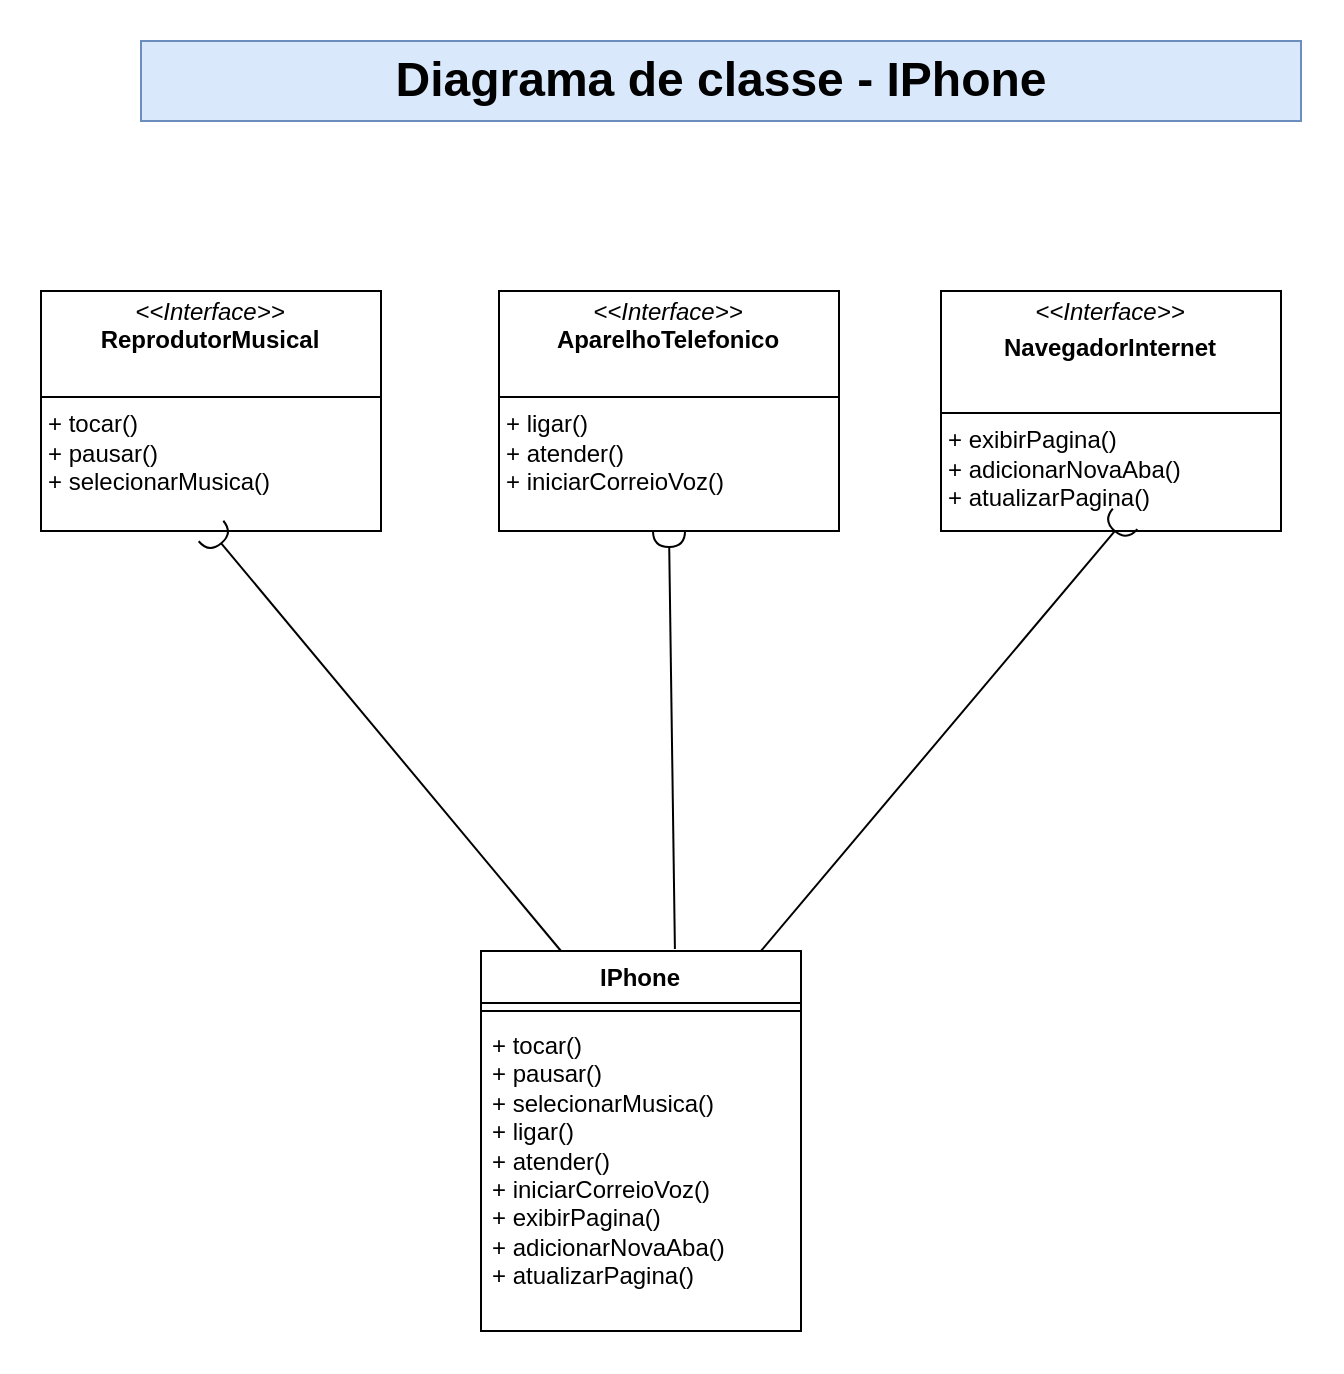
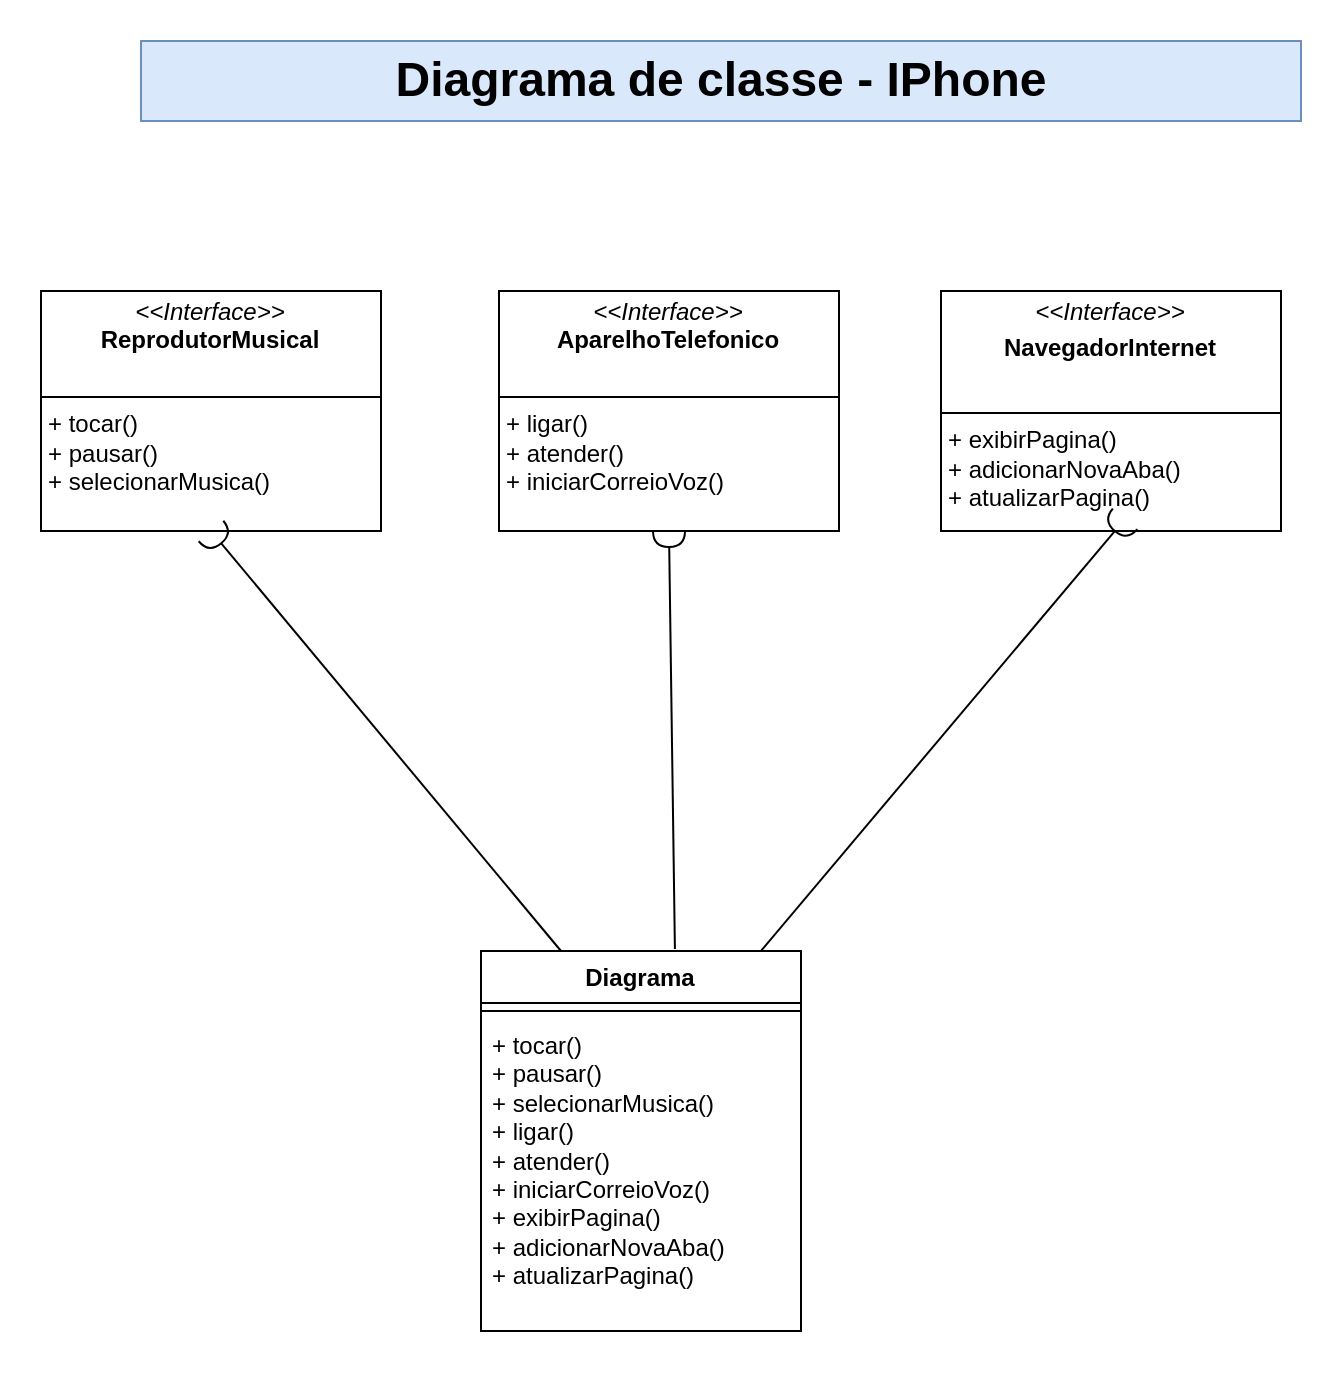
  <mxCell id="0" />
  <mxCell id="1" parent="0" />
- <mxCell id="2" value="IPhone" style="swimlane;fontStyle=1;align=center;verticalAlign=top;childLayout=stackLayout;horizontal=1;startSize=26;horizontalStack=0;resizeParent=1;resizeParentMax=0;resizeLast=0;collapsible=1;marginBottom=0;whiteSpace=wrap;html=1;" vertex="1" parent="1"><mxGeometry x="240" y="475" width="160" height="190" as="geometry"><mxRectangle x="320" y="450" width="80" height="30" as="alternateBounds" /></mxGeometry></mxCell>
+ <mxCell id="2" value="Diagrama" style="swimlane;fontStyle=1;align=center;verticalAlign=top;childLayout=stackLayout;horizontal=1;startSize=26;horizontalStack=0;resizeParent=1;resizeParentMax=0;resizeLast=0;collapsible=1;marginBottom=0;whiteSpace=wrap;html=1;" vertex="1" parent="1"><mxGeometry x="240" y="475" width="160" height="190" as="geometry"><mxRectangle x="320" y="450" width="80" height="30" as="alternateBounds" /></mxGeometry></mxCell>
  <mxCell id="3" value="" style="line;strokeWidth=1;fillColor=none;align=left;verticalAlign=middle;spacingTop=-1;spacingLeft=3;spacingRight=3;rotatable=0;labelPosition=right;points=[];portConstraint=eastwest;strokeColor=inherit;" vertex="1" parent="2"><mxGeometry y="26" width="160" height="8" as="geometry" /></mxCell>
  <mxCell id="4" value="+ tocar()&lt;div&gt;+ pausar()&lt;/div&gt;&lt;div&gt;+ selecionarMusica()&lt;/div&gt;&lt;div&gt;+ ligar()&lt;/div&gt;&lt;div&gt;+ atender()&lt;/div&gt;&lt;div&gt;+ iniciarCorreioVoz()&lt;/div&gt;&lt;div&gt;+ exibirPagina()&lt;/div&gt;&lt;div&gt;+ adicionarNovaAba()&lt;/div&gt;&lt;div&gt;+ atualizarPagina()&lt;/div&gt;&lt;div&gt;&lt;br&gt;&lt;/div&gt;" style="text;strokeColor=none;fillColor=none;align=left;verticalAlign=top;spacingLeft=4;spacingRight=4;overflow=hidden;rotatable=0;points=[[0,0.5],[1,0.5]];portConstraint=eastwest;whiteSpace=wrap;html=1;" vertex="1" parent="2"><mxGeometry y="34" width="160" height="156" as="geometry" /></mxCell>
  <mxCell id="5" value="&lt;p style=&quot;margin:0px;margin-top:4px;text-align:center;&quot;&gt;&lt;i&gt;&amp;lt;&amp;lt;Interface&amp;gt;&amp;gt;&lt;/i&gt;&lt;br&gt;&lt;b&gt;ReprodutorMusical&lt;/b&gt;&lt;/p&gt;&lt;p style=&quot;margin:0px;margin-left:4px;&quot;&gt;&lt;br&gt;&lt;/p&gt;&lt;hr size=&quot;1&quot; style=&quot;border-style:solid;&quot;&gt;&lt;p style=&quot;margin:0px;margin-left:4px;&quot;&gt;+ tocar()&lt;/p&gt;&lt;p style=&quot;margin:0px;margin-left:4px;&quot;&gt;+ pausar()&lt;/p&gt;&lt;p style=&quot;margin:0px;margin-left:4px;&quot;&gt;+ selecionarMusica()&lt;/p&gt;" style="verticalAlign=top;align=left;overflow=fill;html=1;whiteSpace=wrap;" vertex="1" parent="1"><mxGeometry x="20" y="145" width="170" height="120" as="geometry" /></mxCell>
  <mxCell id="6" value="&lt;p style=&quot;margin:0px;margin-top:4px;text-align:center;&quot;&gt;&lt;i&gt;&amp;lt;&amp;lt;Interface&amp;gt;&amp;gt;&lt;/i&gt;&lt;br&gt;&lt;b&gt;AparelhoTelefonico&lt;/b&gt;&lt;/p&gt;&lt;p style=&quot;margin:0px;margin-left:4px;&quot;&gt;&lt;br&gt;&lt;/p&gt;&lt;hr size=&quot;1&quot; style=&quot;border-style:solid;&quot;&gt;&lt;p style=&quot;margin:0px;margin-left:4px;&quot;&gt;+ ligar()&lt;/p&gt;&lt;p style=&quot;margin:0px;margin-left:4px;&quot;&gt;+ atender()&lt;/p&gt;&lt;p style=&quot;margin:0px;margin-left:4px;&quot;&gt;+ iniciarCorreioVoz()&lt;/p&gt;" style="verticalAlign=top;align=left;overflow=fill;html=1;whiteSpace=wrap;" vertex="1" parent="1"><mxGeometry x="249" y="145" width="170" height="120" as="geometry" /></mxCell>
  <mxCell id="7" value="&lt;p style=&quot;margin:0px;margin-top:4px;text-align:center;&quot;&gt;&lt;i&gt;&amp;lt;&amp;lt;Interface&amp;gt;&amp;gt;&lt;/i&gt;&lt;/p&gt;&lt;p style=&quot;margin:0px;margin-top:4px;text-align:center;&quot;&gt;&lt;b&gt;NavegadorInternet&lt;/b&gt;&lt;/p&gt;&lt;p style=&quot;margin:0px;margin-top:4px;text-align:center;&quot;&gt;&lt;b&gt;&lt;br&gt;&lt;/b&gt;&lt;/p&gt;&lt;hr size=&quot;1&quot; style=&quot;border-style:solid;&quot;&gt;&lt;p style=&quot;margin:0px;margin-left:4px;&quot;&gt;+ exibirPagina()&lt;/p&gt;&lt;p style=&quot;margin:0px;margin-left:4px;&quot;&gt;+ adicionarNovaAba()&lt;/p&gt;&lt;p style=&quot;margin:0px;margin-left:4px;&quot;&gt;+ atualizarPagina()&lt;/p&gt;" style="verticalAlign=top;align=left;overflow=fill;html=1;whiteSpace=wrap;" vertex="1" parent="1"><mxGeometry x="470" y="145" width="170" height="120" as="geometry" /></mxCell>
  <mxCell id="8" value="" style="rounded=0;orthogonalLoop=1;jettySize=auto;html=1;endArrow=halfCircle;endFill=0;endSize=6;strokeWidth=1;sketch=0;fontSize=12;curved=1;exitX=0.25;exitY=0;exitDx=0;exitDy=0;entryX=0.5;entryY=1;entryDx=0;entryDy=0;" edge="1" target="5" parent="1" source="2"><mxGeometry relative="1" as="geometry"><mxPoint x="345" y="450" as="sourcePoint" /></mxGeometry></mxCell>
  <mxCell id="9" value="" style="ellipse;whiteSpace=wrap;html=1;align=center;aspect=fixed;fillColor=none;strokeColor=none;resizable=0;perimeter=centerPerimeter;rotatable=0;allowArrows=0;points=[];outlineConnect=1;" vertex="1" parent="1"><mxGeometry x="320" y="445" width="10" height="10" as="geometry" /></mxCell>
  <mxCell id="10" value="" style="rounded=0;orthogonalLoop=1;jettySize=auto;html=1;endArrow=halfCircle;endFill=0;endSize=6;strokeWidth=1;sketch=0;fontSize=12;curved=1;entryX=0.5;entryY=1;entryDx=0;entryDy=0;exitX=0.606;exitY=-0.005;exitDx=0;exitDy=0;exitPerimeter=0;" edge="1" target="6" parent="1" source="2"><mxGeometry relative="1" as="geometry"><mxPoint x="345" y="450" as="sourcePoint" /></mxGeometry></mxCell>
  <mxCell id="11" value="" style="ellipse;whiteSpace=wrap;html=1;align=center;aspect=fixed;fillColor=none;strokeColor=none;resizable=0;perimeter=centerPerimeter;rotatable=0;allowArrows=0;points=[];outlineConnect=1;" vertex="1" parent="1"><mxGeometry x="320" y="445" width="10" height="10" as="geometry" /></mxCell>
  <mxCell id="12" value="" style="rounded=0;orthogonalLoop=1;jettySize=auto;html=1;endArrow=halfCircle;endFill=0;endSize=6;strokeWidth=1;sketch=0;fontSize=12;curved=1;entryX=0.5;entryY=1;entryDx=0;entryDy=0;exitX=0.831;exitY=0.032;exitDx=0;exitDy=0;exitPerimeter=0;" edge="1" parent="1"><mxGeometry relative="1" as="geometry"><mxPoint x="380" y="475" as="sourcePoint" /><mxPoint x="562.04" y="258.92" as="targetPoint" /></mxGeometry></mxCell>
  <mxCell id="13" value="" style="ellipse;whiteSpace=wrap;html=1;align=center;aspect=fixed;fillColor=none;strokeColor=none;resizable=0;perimeter=centerPerimeter;rotatable=0;allowArrows=0;points=[];outlineConnect=1;" vertex="1" parent="1"><mxGeometry x="320" y="445" width="10" height="10" as="geometry" /></mxCell>
  <mxCell id="14" value="Diagrama de classe - IPhone" style="text;strokeColor=#6c8ebf;fillColor=#dae8fc;html=1;fontSize=24;fontStyle=1;verticalAlign=middle;align=center;" vertex="1" parent="1"><mxGeometry x="70" y="20" width="580" height="40" as="geometry" /></mxCell>
